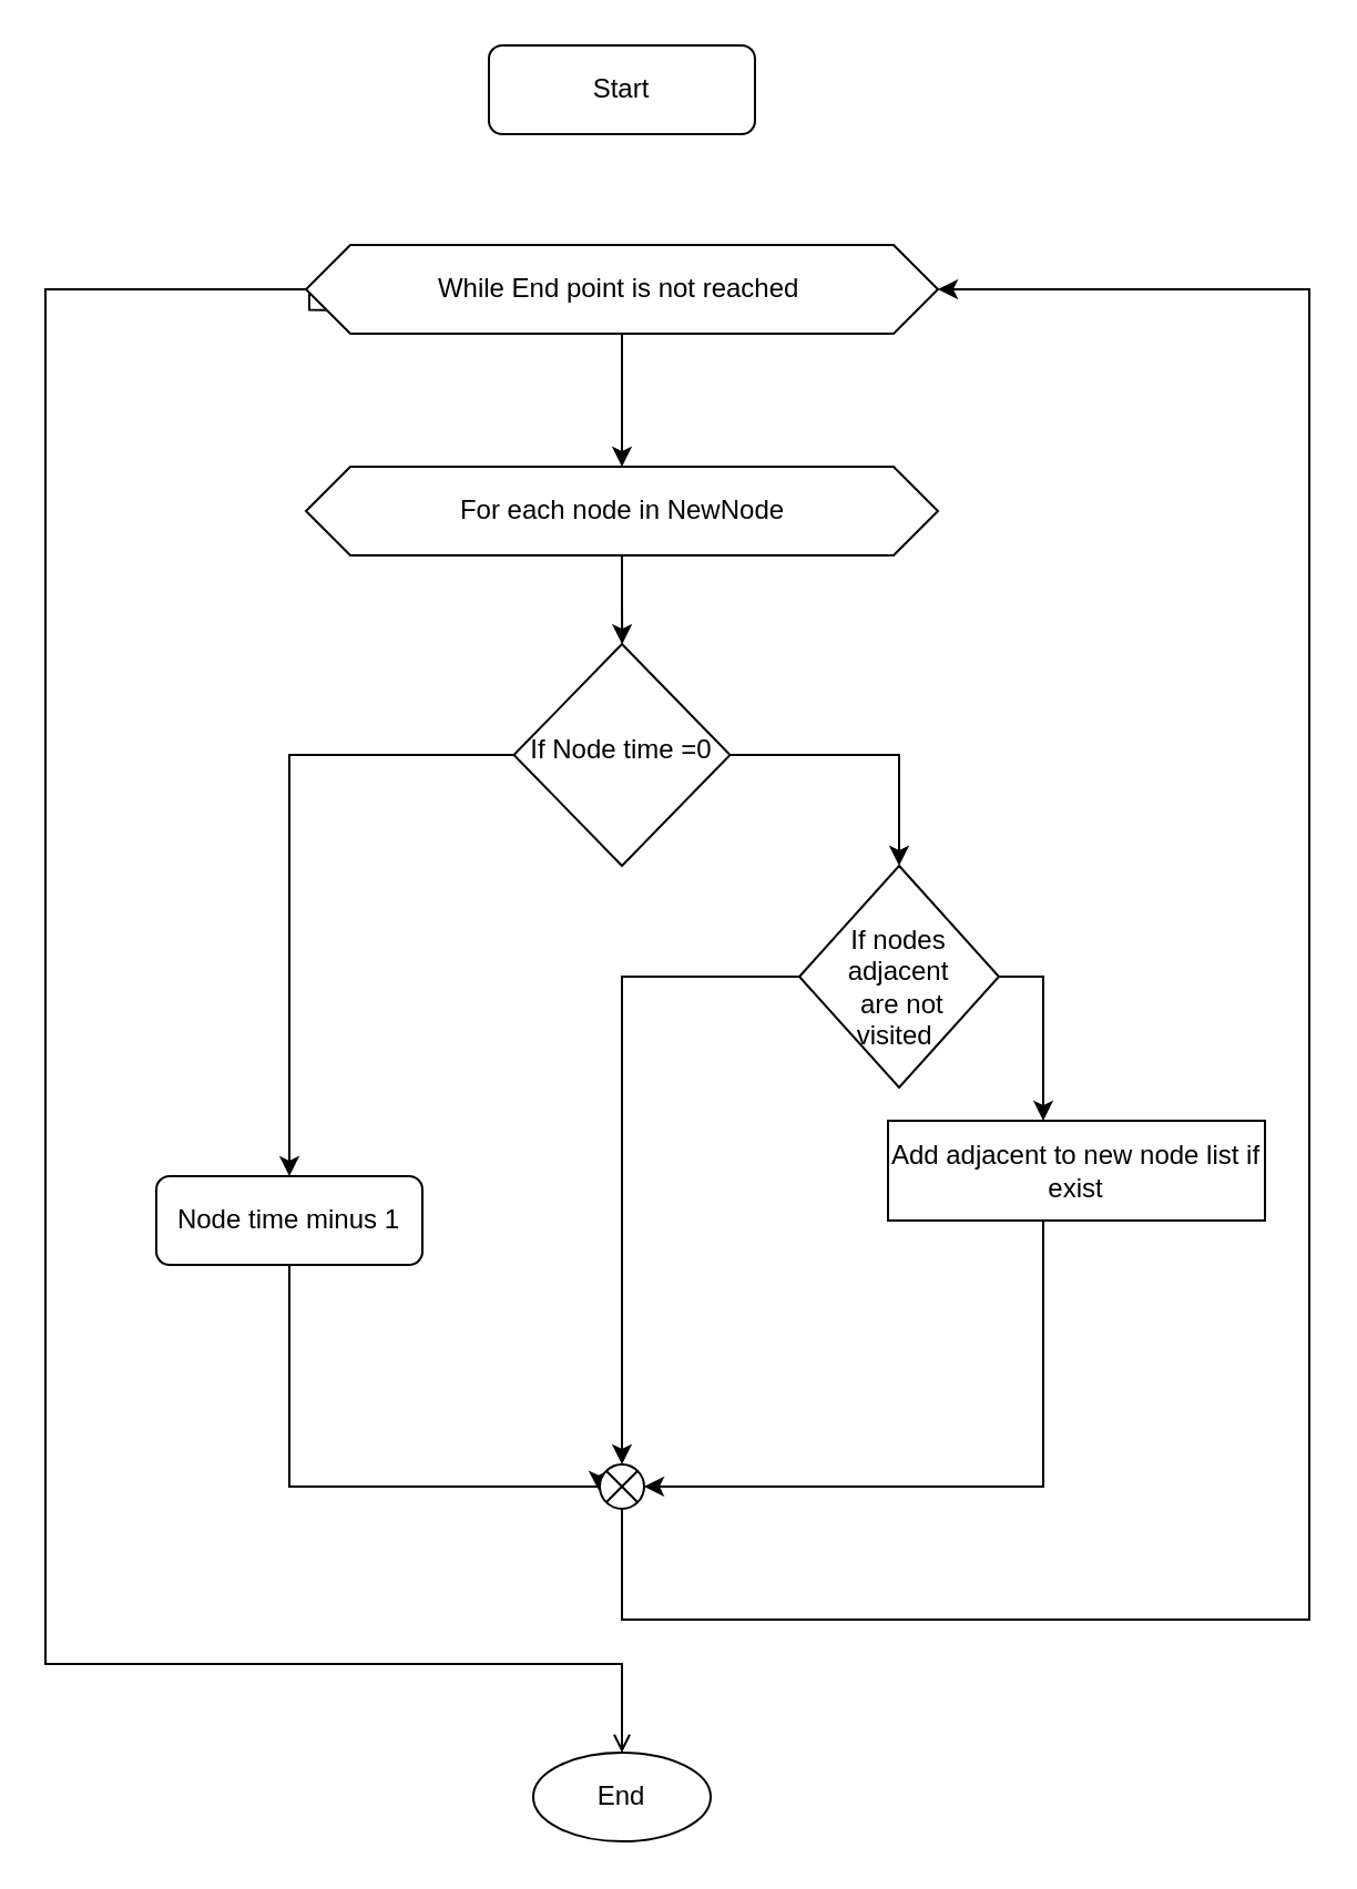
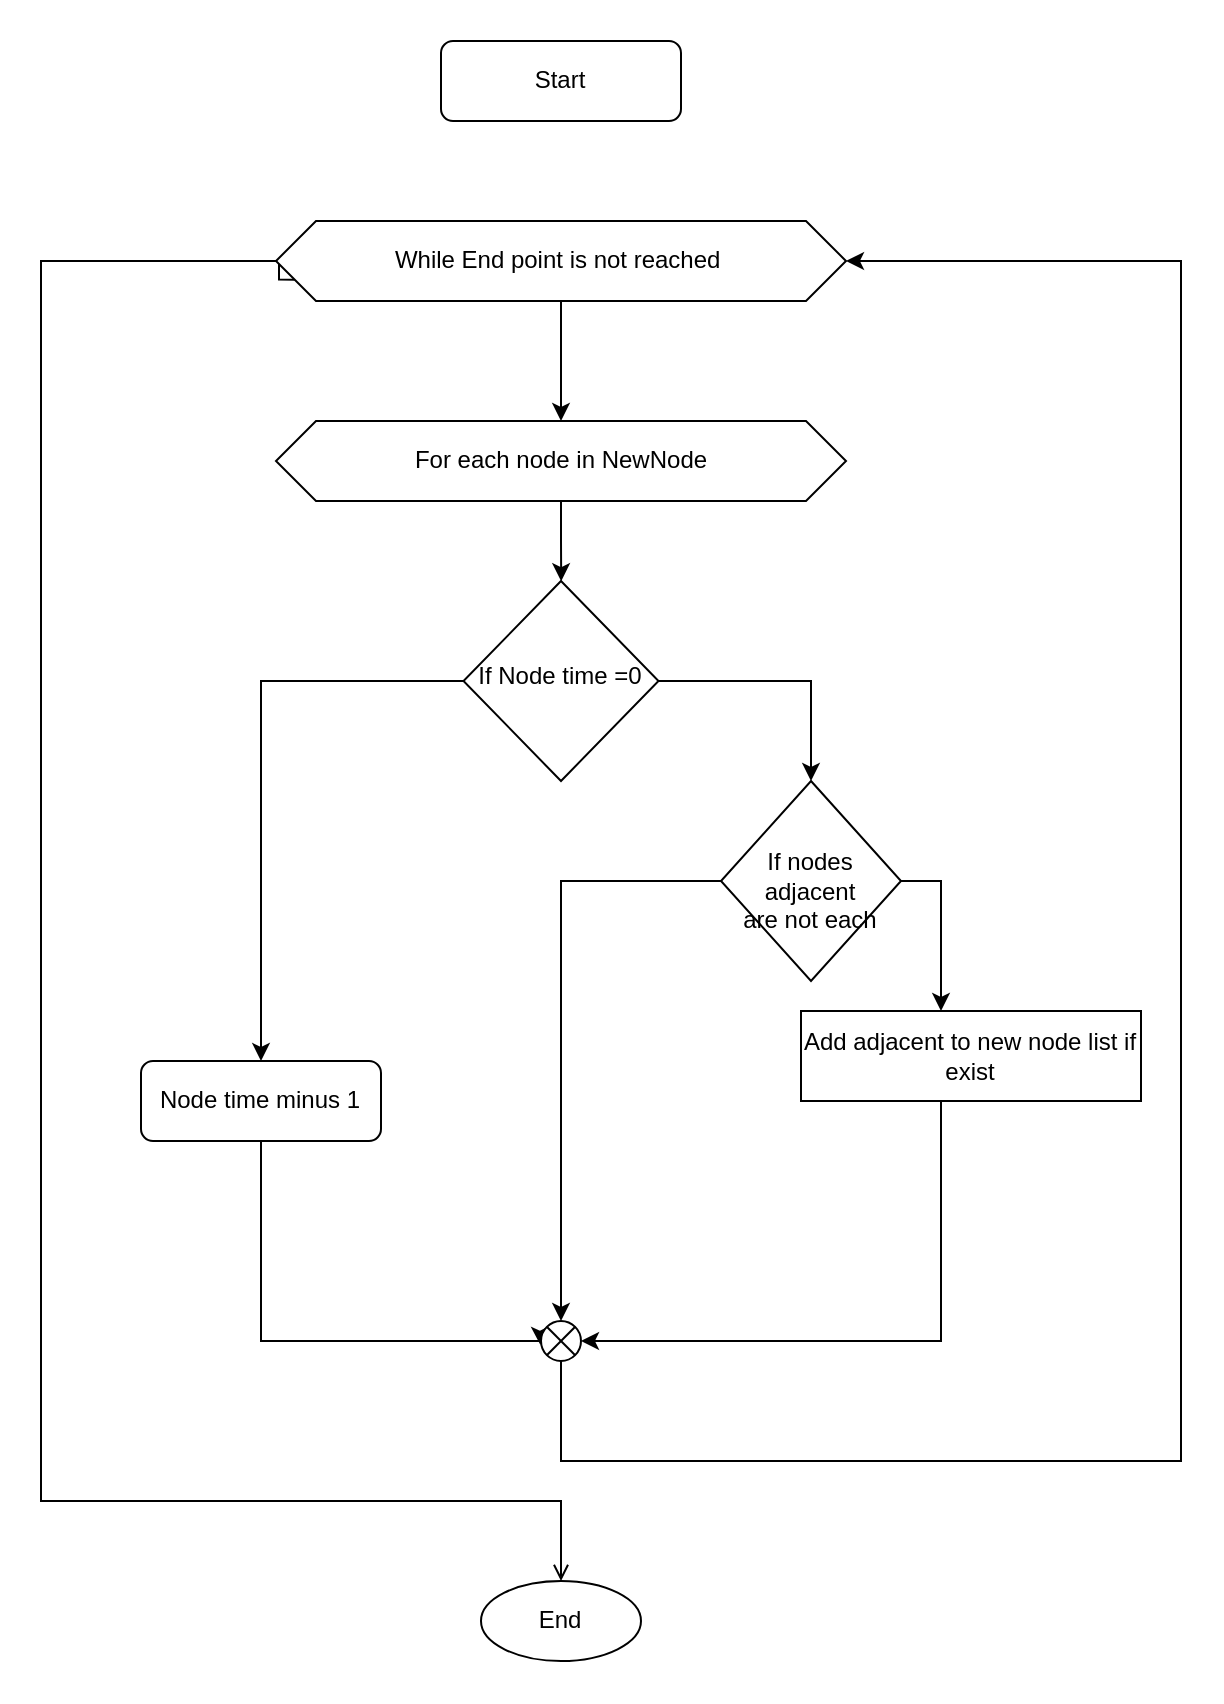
  <mxCell id="0" />
  <mxCell id="1" parent="0" />
  <mxCell id="2" value="Start" style="rounded=1;whiteSpace=wrap;html=1;fontSize=12;glass=0;strokeWidth=1;shadow=0;" vertex="1" parent="1"><mxGeometry x="220" width="120" height="40" as="geometry" y="20" /></mxCell>
  <mxCell id="3" style="edgeStyle=orthogonalEdgeStyle;rounded=0;orthogonalLoop=1;jettySize=auto;html=1;entryX=0.5;entryY=0;entryDx=0;entryDy=0;" edge="1" parent="1" source="5" target="17"><mxGeometry relative="1" as="geometry"><mxPoint x="448" y="390" as="targetPoint" /></mxGeometry></mxCell>
  <mxCell id="4" style="edgeStyle=orthogonalEdgeStyle;rounded=0;orthogonalLoop=1;jettySize=auto;html=1;entryX=0.5;entryY=0;entryDx=0;entryDy=0;" edge="1" parent="1" source="5" target="7"><mxGeometry relative="1" as="geometry"><mxPoint x="130" y="560" as="targetPoint" /></mxGeometry></mxCell>
  <mxCell id="5" value="If Node time =0" style="rhombus;whiteSpace=wrap;html=1;shadow=0;fontFamily=Helvetica;fontSize=12;align=center;strokeWidth=1;spacing=6;spacingTop=-4;" vertex="1" parent="1"><mxGeometry x="231.25" y="290" width="97.5" height="100" as="geometry" /></mxCell>
  <mxCell id="6" style="edgeStyle=orthogonalEdgeStyle;rounded=0;orthogonalLoop=1;jettySize=auto;html=1;entryX=-0.018;entryY=0.593;entryDx=0;entryDy=0;entryPerimeter=0;" edge="1" parent="1" source="7" target="19"><mxGeometry relative="1" as="geometry"><Array as="points"><mxPoint x="130" y="670" /><mxPoint x="270" y="670" /></Array></mxGeometry></mxCell>
  <mxCell id="7" value="Node time minus 1" style="rounded=1;whiteSpace=wrap;html=1;fontSize=12;glass=0;strokeWidth=1;shadow=0;" vertex="1" parent="1"><mxGeometry x="70" y="530" width="120" height="40" as="geometry" /></mxCell>
  <mxCell id="8" style="edgeStyle=orthogonalEdgeStyle;rounded=0;orthogonalLoop=1;jettySize=auto;html=1;" edge="1" parent="1" source="10" target="14"><mxGeometry relative="1" as="geometry" /></mxCell>
  <mxCell id="9" style="edgeStyle=orthogonalEdgeStyle;rounded=0;orthogonalLoop=1;jettySize=auto;html=1;exitX=0;exitY=0.75;exitDx=0;exitDy=0;entryX=0.5;entryY=0;entryDx=0;entryDy=0;endArrow=open;" edge="1" parent="1" source="10" target="20"><mxGeometry relative="1" as="geometry"><Array as="points"><mxPoint x="139" y="130" /><mxPoint x="20" y="130" /><mxPoint x="20" y="750" /><mxPoint x="280" y="750" /></Array></mxGeometry></mxCell>
  <mxCell id="10" value="While End point is not reached&amp;nbsp;" style="shape=hexagon;perimeter=hexagonPerimeter2;whiteSpace=wrap;html=1;fixedSize=1;" vertex="1" parent="1"><mxGeometry x="137.5" y="110" width="285" height="40" as="geometry" /></mxCell>
  <mxCell id="11" style="edgeStyle=orthogonalEdgeStyle;rounded=0;orthogonalLoop=1;jettySize=auto;html=1;" edge="1" parent="1" source="12" target="19"><mxGeometry relative="1" as="geometry"><mxPoint x="500" y="710" as="targetPoint" /><Array as="points"><mxPoint x="470" y="670" /><mxPoint x="280" y="670" /></Array></mxGeometry></mxCell>
  <mxCell id="12" value="Add adjacent to new node list if exist" style="rounded=0;whiteSpace=wrap;html=1;" vertex="1" parent="1"><mxGeometry x="400" y="505" width="170" height="45" as="geometry" /></mxCell>
  <mxCell id="13" style="edgeStyle=orthogonalEdgeStyle;rounded=0;orthogonalLoop=1;jettySize=auto;html=1;" edge="1" parent="1" source="14" target="5"><mxGeometry relative="1" as="geometry" /></mxCell>
  <mxCell id="14" value="For each node in NewNode" style="shape=hexagon;perimeter=hexagonPerimeter2;whiteSpace=wrap;html=1;fixedSize=1;" vertex="1" parent="1"><mxGeometry x="137.5" y="210" width="285" height="40" as="geometry" /></mxCell>
  <mxCell id="15" style="edgeStyle=orthogonalEdgeStyle;rounded=0;orthogonalLoop=1;jettySize=auto;html=1;" edge="1" parent="1" source="17" target="12"><mxGeometry relative="1" as="geometry"><Array as="points"><mxPoint x="405" y="440" /><mxPoint x="470" y="440" /></Array></mxGeometry></mxCell>
  <mxCell id="16" style="edgeStyle=orthogonalEdgeStyle;rounded=0;orthogonalLoop=1;jettySize=auto;html=1;exitX=0;exitY=0.5;exitDx=0;exitDy=0;entryX=0.5;entryY=0;entryDx=0;entryDy=0;" edge="1" parent="1" source="17" target="19"><mxGeometry relative="1" as="geometry"><mxPoint x="340" y="700" as="targetPoint" /></mxGeometry></mxCell>
- <mxCell id="17" value="&lt;br&gt;If nodes adjacent&lt;br&gt;&amp;nbsp;are not visited&amp;nbsp;" style="rhombus;whiteSpace=wrap;html=1;shadow=0;fontFamily=Helvetica;fontSize=12;align=center;strokeWidth=1;spacing=6;spacingTop=-4;" vertex="1" parent="1"><mxGeometry x="360" y="390" width="90" height="100" as="geometry" /></mxCell>
+ <mxCell id="17" value="&lt;br&gt;If nodes adjacent&lt;br&gt;&amp;nbsp;are not each&amp;nbsp;" style="rhombus;whiteSpace=wrap;html=1;shadow=0;fontFamily=Helvetica;fontSize=12;align=center;strokeWidth=1;spacing=6;spacingTop=-4;" vertex="1" parent="1"><mxGeometry x="360" y="390" width="90" height="100" as="geometry" /></mxCell>
  <mxCell id="18" style="edgeStyle=orthogonalEdgeStyle;rounded=0;orthogonalLoop=1;jettySize=auto;html=1;exitX=0.5;exitY=1;exitDx=0;exitDy=0;entryX=1;entryY=0.5;entryDx=0;entryDy=0;" edge="1" parent="1" source="19" target="10"><mxGeometry relative="1" as="geometry"><mxPoint x="440" y="230" as="targetPoint" /><Array as="points"><mxPoint x="280" y="730" /><mxPoint x="590" y="730" /><mxPoint x="590" y="130" /></Array></mxGeometry></mxCell>
  <mxCell id="19" value="" style="shape=sumEllipse;perimeter=ellipsePerimeter;whiteSpace=wrap;html=1;backgroundOutline=1;" vertex="1" parent="1"><mxGeometry x="270" y="660" width="20" height="20" as="geometry" /></mxCell>
  <mxCell id="20" value="End" style="ellipse;whiteSpace=wrap;html=1;" vertex="1" parent="1"><mxGeometry x="240" y="790" width="80" height="40" as="geometry" /></mxCell>
  <mxCell id="21" style="edgeStyle=orthogonalEdgeStyle;rounded=0;orthogonalLoop=1;jettySize=auto;html=1;exitX=0.5;exitY=1;exitDx=0;exitDy=0;" edge="1" parent="1" source="20" target="20"><mxGeometry relative="1" as="geometry" /></mxCell>
